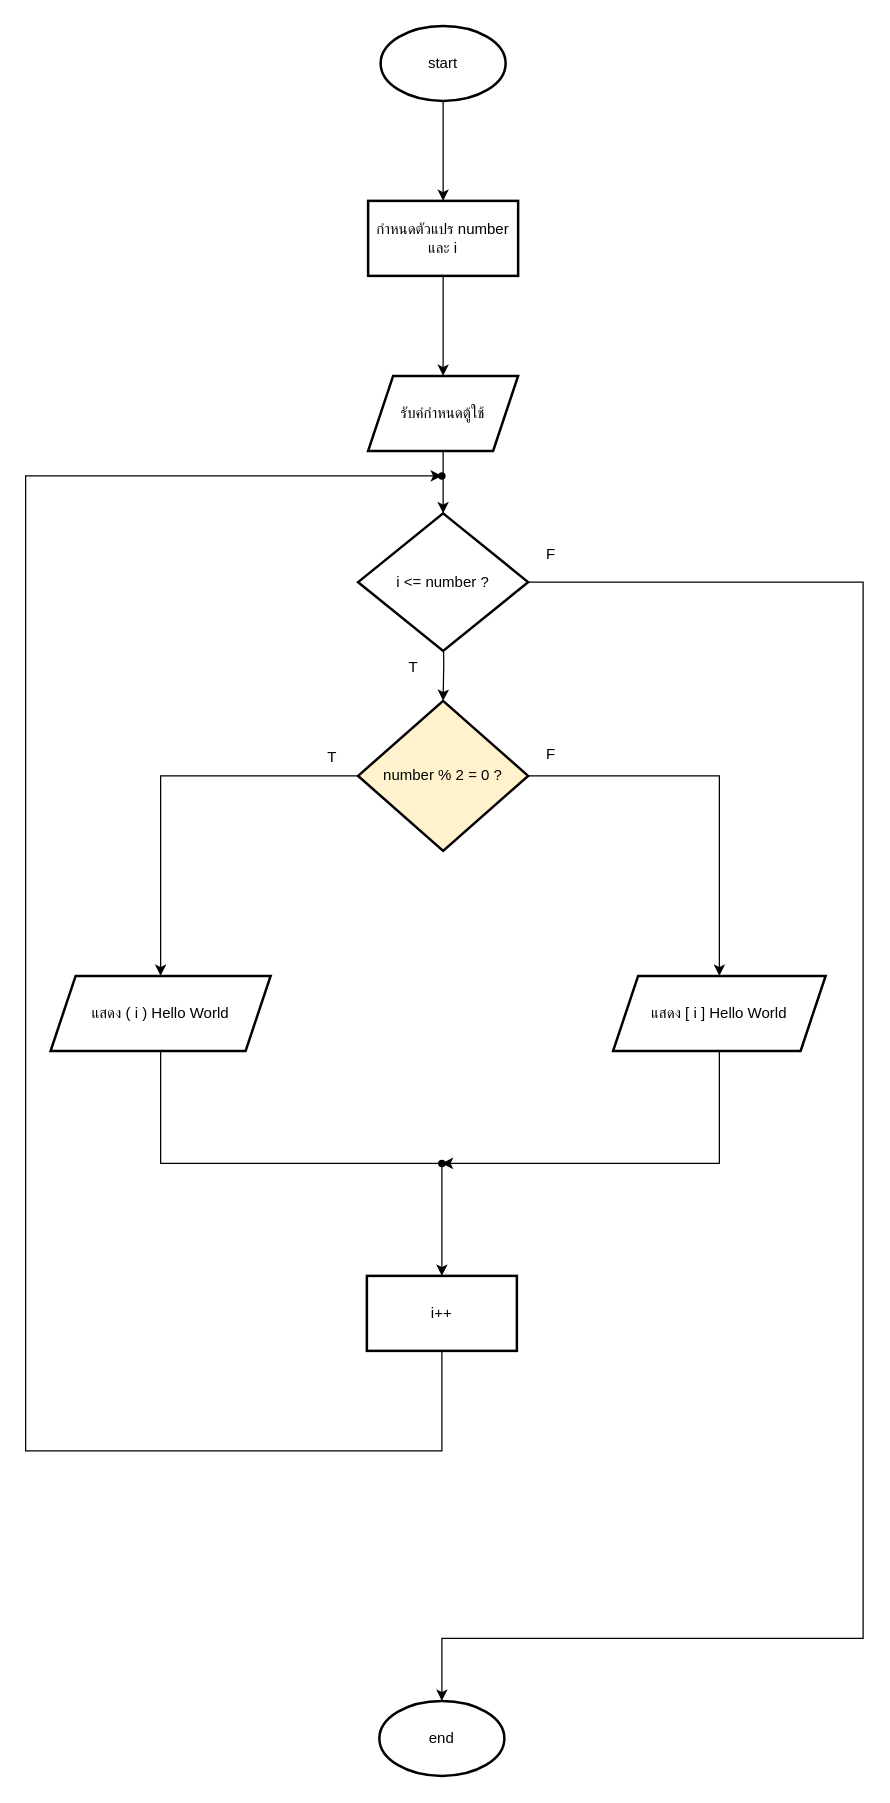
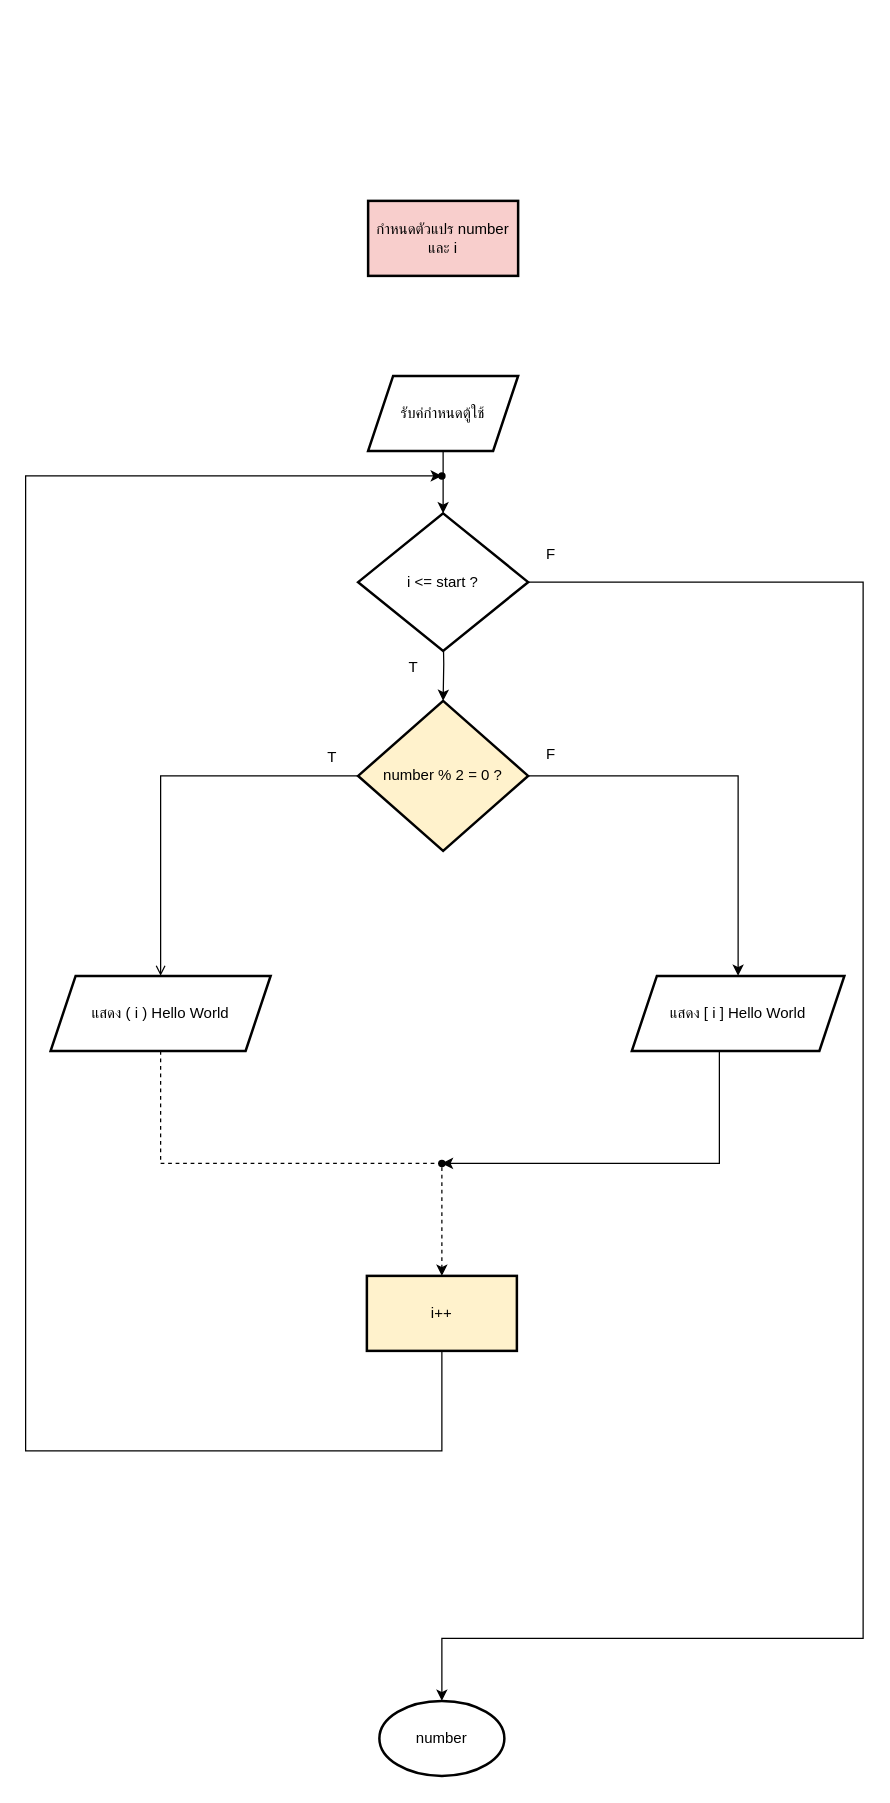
  <mxCell id="0" />
  <mxCell id="1" parent="0" />
- <mxCell id="2" value="" style="edgeStyle=orthogonalEdgeStyle;rounded=0;orthogonalLoop=1;jettySize=auto;html=1;" edge="1" parent="1" source="3" target="5"><mxGeometry relative="1" as="geometry" /></mxCell>
- <mxCell id="3" value="start" style="strokeWidth=2;html=1;shape=mxgraph.flowchart.start_1;whiteSpace=wrap;" vertex="1" parent="1"><mxGeometry x="304" y="20" width="100" height="60" as="geometry" /></mxCell>
- <mxCell id="4" value="" style="edgeStyle=orthogonalEdgeStyle;rounded=0;orthogonalLoop=1;jettySize=auto;html=1;" edge="1" parent="1" source="5" target="7"><mxGeometry relative="1" as="geometry" /></mxCell>
- <mxCell id="5" value="กำหนดตัวแปร number และ i" style="whiteSpace=wrap;html=1;strokeWidth=2;" vertex="1" parent="1"><mxGeometry x="294" y="160" width="120" height="60" as="geometry" /></mxCell>
+ <mxCell id="5" value="กำหนดตัวแปร number และ i" style="whiteSpace=wrap;html=1;strokeWidth=2;fillColor=#f8cecc;" vertex="1" parent="1"><mxGeometry x="294" y="160" width="120" height="60" as="geometry" /></mxCell>
  <mxCell id="6" value="" style="edgeStyle=orthogonalEdgeStyle;rounded=0;orthogonalLoop=1;jettySize=auto;html=1;" edge="1" parent="1" source="7" target="21"><mxGeometry relative="1" as="geometry" /></mxCell>
  <mxCell id="7" value="รับค่กำหนดตู้ใช้" style="shape=parallelogram;perimeter=parallelogramPerimeter;whiteSpace=wrap;html=1;fixedSize=1;strokeWidth=2;" vertex="1" parent="1"><mxGeometry x="294" y="300" width="120" height="60" as="geometry" /></mxCell>
- <mxCell id="8" style="edgeStyle=orthogonalEdgeStyle;rounded=0;orthogonalLoop=1;jettySize=auto;html=1;exitX=0;exitY=0.5;exitDx=0;exitDy=0;entryX=0.5;entryY=0;entryDx=0;entryDy=0;" edge="1" parent="1" source="10" target="12"><mxGeometry relative="1" as="geometry" /></mxCell>
+ <mxCell id="8" style="edgeStyle=orthogonalEdgeStyle;rounded=0;orthogonalLoop=1;jettySize=auto;html=1;exitX=0;exitY=0.5;exitDx=0;exitDy=0;entryX=0.5;entryY=0;entryDx=0;entryDy=0;endArrow=open;" edge="1" parent="1" source="10" target="12"><mxGeometry relative="1" as="geometry" /></mxCell>
  <mxCell id="9" style="edgeStyle=orthogonalEdgeStyle;rounded=0;orthogonalLoop=1;jettySize=auto;html=1;exitX=1;exitY=0.5;exitDx=0;exitDy=0;entryX=0.5;entryY=0;entryDx=0;entryDy=0;" edge="1" parent="1" source="10" target="16"><mxGeometry relative="1" as="geometry" /></mxCell>
  <mxCell id="10" value="number % 2 = 0 ?" style="rhombus;whiteSpace=wrap;html=1;strokeWidth=2;fillColor=#fff2cc;" vertex="1" parent="1"><mxGeometry x="286" y="560" width="136" height="120" as="geometry" /></mxCell>
- <mxCell id="11" style="edgeStyle=orthogonalEdgeStyle;rounded=0;orthogonalLoop=1;jettySize=auto;html=1;exitX=0.5;exitY=1;exitDx=0;exitDy=0;" edge="1" parent="1" source="12" target="19"><mxGeometry relative="1" as="geometry" /></mxCell>
+ <mxCell id="11" style="edgeStyle=orthogonalEdgeStyle;rounded=0;orthogonalLoop=1;jettySize=auto;html=1;exitX=0.5;exitY=1;exitDx=0;exitDy=0;dashed=1;" edge="1" parent="1" source="12" target="19"><mxGeometry relative="1" as="geometry" /></mxCell>
  <mxCell id="12" value="แสดง ( i ) Hello World" style="shape=parallelogram;perimeter=parallelogramPerimeter;whiteSpace=wrap;html=1;fixedSize=1;strokeWidth=2;" vertex="1" parent="1"><mxGeometry x="40" y="780" width="176" height="60" as="geometry" /></mxCell>
  <mxCell id="13" value="" style="edgeStyle=orthogonalEdgeStyle;rounded=0;orthogonalLoop=1;jettySize=auto;html=1;" edge="1" parent="1" target="10"><mxGeometry relative="1" as="geometry"><mxPoint x="354" y="500" as="sourcePoint" /></mxGeometry></mxCell>
  <mxCell id="14" value="T" style="text;html=1;align=center;verticalAlign=middle;resizable=0;points=[];autosize=1;strokeColor=none;fillColor=none;" vertex="1" parent="1"><mxGeometry x="250" y="590" width="30" height="30" as="geometry" /></mxCell>
  <mxCell id="15" style="edgeStyle=orthogonalEdgeStyle;rounded=0;orthogonalLoop=1;jettySize=auto;html=1;exitX=0.5;exitY=1;exitDx=0;exitDy=0;entryX=1;entryY=0.55;entryDx=0;entryDy=0;entryPerimeter=0;" edge="1" parent="1" source="16" target="23"><mxGeometry relative="1" as="geometry"><mxPoint x="530" y="990" as="targetPoint" /><Array as="points"><mxPoint x="575" y="930" /></Array></mxGeometry></mxCell>
- <mxCell id="16" value="แสดง [ i ] Hello World" style="shape=parallelogram;perimeter=parallelogramPerimeter;whiteSpace=wrap;html=1;fixedSize=1;strokeWidth=2;" vertex="1" parent="1"><mxGeometry x="490" y="780" width="170" height="60" as="geometry" /></mxCell>
+ <mxCell id="16" value="แสดง [ i ] Hello World" style="shape=parallelogram;perimeter=parallelogramPerimeter;whiteSpace=wrap;html=1;fixedSize=1;strokeWidth=2;" vertex="1" parent="1"><mxGeometry x="505" y="780" width="170" height="60" as="geometry" /></mxCell>
  <mxCell id="17" value="F" style="text;html=1;align=center;verticalAlign=middle;resizable=0;points=[];autosize=1;strokeColor=none;fillColor=none;" vertex="1" parent="1"><mxGeometry x="425" y="588" width="30" height="30" as="geometry" /></mxCell>
  <mxCell id="18" style="edgeStyle=orthogonalEdgeStyle;rounded=0;orthogonalLoop=1;jettySize=auto;html=1;exitX=0.5;exitY=1;exitDx=0;exitDy=0;entryX=0.2;entryY=1;entryDx=0;entryDy=0;entryPerimeter=0;" edge="1" parent="1" source="19" target="24"><mxGeometry relative="1" as="geometry"><mxPoint x="20" y="410" as="targetPoint" /><Array as="points"><mxPoint x="353" y="1160" /><mxPoint x="20" y="1160" /><mxPoint x="20" y="380" /></Array></mxGeometry></mxCell>
- <mxCell id="19" value="i++" style="whiteSpace=wrap;html=1;strokeWidth=2;" vertex="1" parent="1"><mxGeometry x="293" y="1020" width="120" height="60" as="geometry" /></mxCell>
+ <mxCell id="19" value="i++" style="whiteSpace=wrap;html=1;strokeWidth=2;fillColor=#fff2cc;" vertex="1" parent="1"><mxGeometry x="293" y="1020" width="120" height="60" as="geometry" /></mxCell>
  <mxCell id="20" value="" style="edgeStyle=orthogonalEdgeStyle;rounded=0;orthogonalLoop=1;jettySize=auto;html=1;entryX=0.5;entryY=0;entryDx=0;entryDy=0;entryPerimeter=0;" edge="1" parent="1" source="21" target="25"><mxGeometry relative="1" as="geometry"><mxPoint x="510" y="465" as="targetPoint" /><Array as="points"><mxPoint x="690" y="465" /><mxPoint x="690" y="1310" /><mxPoint x="353" y="1310" /></Array></mxGeometry></mxCell>
- <mxCell id="21" value="i &amp;lt;= number ?" style="rhombus;whiteSpace=wrap;html=1;strokeWidth=2;" vertex="1" parent="1"><mxGeometry x="286" y="410" width="136" height="110" as="geometry" /></mxCell>
+ <mxCell id="21" value="i &amp;lt;= start ?" style="rhombus;whiteSpace=wrap;html=1;strokeWidth=2;" vertex="1" parent="1"><mxGeometry x="286" y="410" width="136" height="110" as="geometry" /></mxCell>
  <mxCell id="22" value="T" style="text;html=1;align=center;verticalAlign=middle;resizable=0;points=[];autosize=1;strokeColor=none;fillColor=none;" vertex="1" parent="1"><mxGeometry x="315" y="518" width="30" height="30" as="geometry" /></mxCell>
  <mxCell id="23" value="" style="shape=waypoint;sketch=0;fillStyle=solid;size=6;pointerEvents=1;points=[];fillColor=none;resizable=0;rotatable=0;perimeter=centerPerimeter;snapToPoint=1;" vertex="1" parent="1"><mxGeometry x="343" y="920" width="20" height="20" as="geometry" /></mxCell>
  <mxCell id="24" value="" style="shape=waypoint;sketch=0;fillStyle=solid;size=6;pointerEvents=1;points=[];fillColor=none;resizable=0;rotatable=0;perimeter=centerPerimeter;snapToPoint=1;" vertex="1" parent="1"><mxGeometry x="343" y="370" width="20" height="20" as="geometry" /></mxCell>
- <mxCell id="25" value="end" style="strokeWidth=2;html=1;shape=mxgraph.flowchart.start_1;whiteSpace=wrap;" vertex="1" parent="1"><mxGeometry x="303" y="1360" width="100" height="60" as="geometry" /></mxCell>
+ <mxCell id="25" value="number" style="strokeWidth=2;html=1;shape=mxgraph.flowchart.start_1;whiteSpace=wrap;" vertex="1" parent="1"><mxGeometry x="303" y="1360" width="100" height="60" as="geometry" /></mxCell>
  <mxCell id="26" value="F" style="text;html=1;align=center;verticalAlign=middle;resizable=0;points=[];autosize=1;strokeColor=none;fillColor=none;" vertex="1" parent="1"><mxGeometry x="425" y="428" width="30" height="30" as="geometry" /></mxCell>
